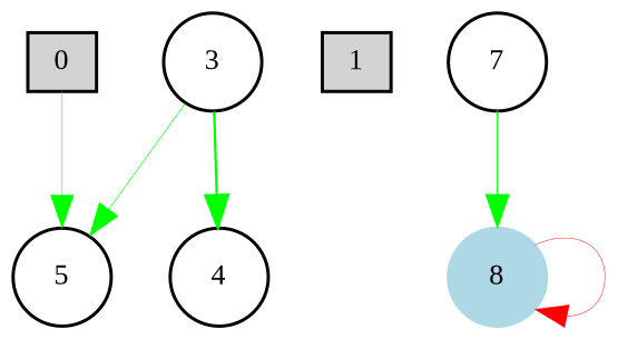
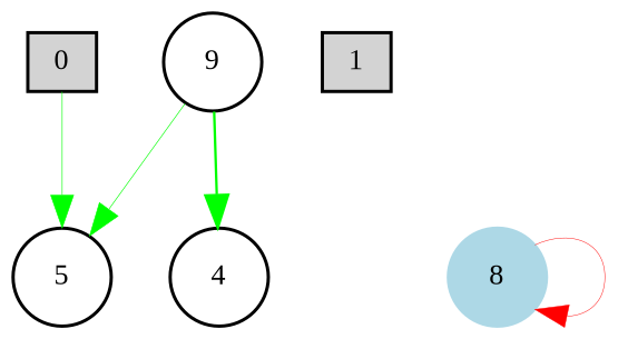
  digraph {
    fontname="Liberation Serif"
    node [fontname="Liberation Serif" fontsize=9 shape=circle]
    edge [color=green fontname="Liberation Serif" style=solid]
    0 [height=0.2 shape=box style=filled width=0.2]
    5 [height=0.2 width=0.2]
    1 [height=0.2 shape=box style=filled width=0.2]
    n4 [color=lightblue height=0.2 label=8 style=filled width=0.2]
-   3 [height=0.2 width=0.2]
+   3 [height=0.2 width=0.2 label=9]
    4 [height=0.2 width=0.2]
-   7 [height=0.2 width=0.2]
    0 -> 5 [penwidth=0.20138610819740146]
    n4 -> n4 [color=red penwidth=0.15051310207044788]
    3 -> 5 [penwidth=0.20860344527542263]
    3 -> 4 [penwidth=0.7669178697474881]
-   7 -> n4 [penwidth=0.3997968861439234]
  }
